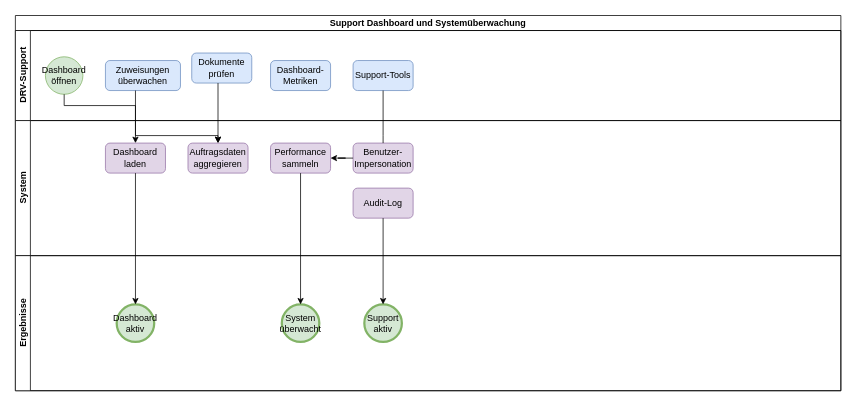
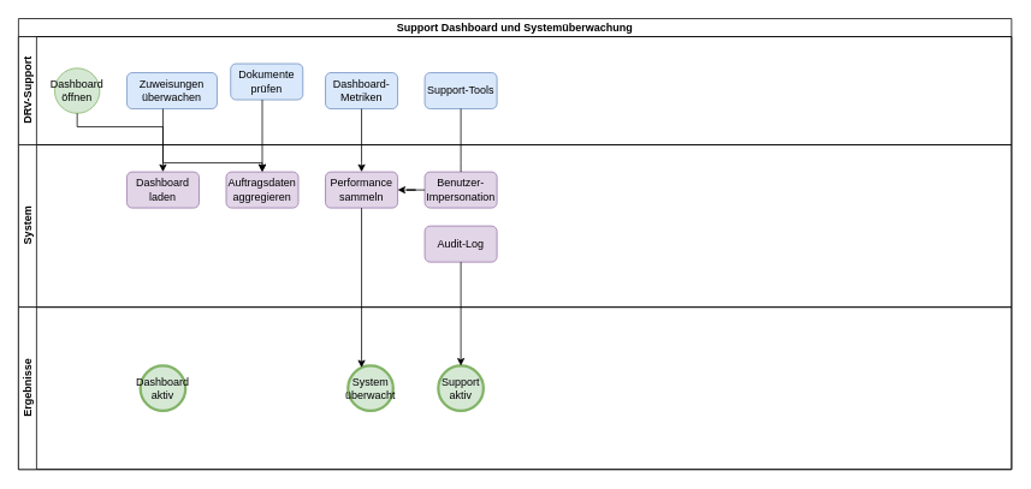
  <mxCell id="0" />
  <mxCell id="1" parent="0" />
  <mxCell id="2" value="Support Dashboard und Systemüberwachung" style="swimlane;html=1;childLayout=stackLayout;resizeParent=1;resizeParentMax=0;horizontal=1;startSize=20;horizontalStack=0;whiteSpace=wrap;" vertex="1" parent="1"><mxGeometry x="20" y="20" width="1100" height="500" as="geometry" /></mxCell>
  <mxCell id="3" value="DRV-Support" style="swimlane;html=1;startSize=20;horizontal=0;" vertex="1" parent="2"><mxGeometry y="20" width="1100" height="120" as="geometry" /></mxCell>
  <mxCell id="4" value="Dashboard öffnen" style="ellipse;whiteSpace=wrap;html=1;aspect=fixed;fillColor=#d5e8d4;strokeColor=#82b366;" vertex="1" parent="3"><mxGeometry x="40" y="35" width="50" height="50" as="geometry" /></mxCell>
  <mxCell id="5" value="Zuweisungen überwachen" style="rounded=1;whiteSpace=wrap;html=1;fillColor=#dae8fc;strokeColor=#6c8ebf;" vertex="1" parent="3"><mxGeometry x="120" y="40" width="100" height="40" as="geometry" /></mxCell>
  <mxCell id="6" value="Dokumente prüfen" style="rounded=1;whiteSpace=wrap;html=1;fillColor=#dae8fc;strokeColor=#6c8ebf;" vertex="1" parent="3"><mxGeometry x="235" y="30" width="80" height="40" as="geometry" /></mxCell>
  <mxCell id="7" value="Dashboard-Metriken" style="rounded=1;whiteSpace=wrap;html=1;fillColor=#dae8fc;strokeColor=#6c8ebf;" vertex="1" parent="3"><mxGeometry x="340" y="40" width="80" height="40" as="geometry" /></mxCell>
  <mxCell id="8" value="Support-Tools" style="rounded=1;whiteSpace=wrap;html=1;fillColor=#dae8fc;strokeColor=#6c8ebf;" vertex="1" parent="3"><mxGeometry x="450" y="40" width="80" height="40" as="geometry" /></mxCell>
  <mxCell id="9" value="System" style="swimlane;html=1;startSize=20;horizontal=0;" vertex="1" parent="2"><mxGeometry y="140" width="1100" height="180" as="geometry" /></mxCell>
  <mxCell id="10" value="Dashboard laden" style="rounded=1;whiteSpace=wrap;html=1;fillColor=#e1d5e7;strokeColor=#9673a6;" vertex="1" parent="9"><mxGeometry x="120" y="30" width="80" height="40" as="geometry" /></mxCell>
  <mxCell id="11" value="Auftragsdaten aggregieren" style="rounded=1;whiteSpace=wrap;html=1;fillColor=#e1d5e7;strokeColor=#9673a6;" vertex="1" parent="9"><mxGeometry x="230" y="30" width="80" height="40" as="geometry" /></mxCell>
  <mxCell id="12" value="Performance sammeln" style="rounded=1;whiteSpace=wrap;html=1;fillColor=#e1d5e7;strokeColor=#9673a6;" vertex="1" parent="9"><mxGeometry x="340" y="30" width="80" height="40" as="geometry" /></mxCell>
  <mxCell id="13" value="Benutzer-Impersonation" style="rounded=1;whiteSpace=wrap;html=1;fillColor=#e1d5e7;strokeColor=#9673a6;" vertex="1" parent="9"><mxGeometry x="450" y="30" width="80" height="40" as="geometry" /></mxCell>
  <mxCell id="14" value="Audit-Log" style="rounded=1;whiteSpace=wrap;html=1;fillColor=#e1d5e7;strokeColor=#9673a6;" vertex="1" parent="9"><mxGeometry x="450" y="90" width="80" height="40" as="geometry" /></mxCell>
  <mxCell id="15" value="Ergebnisse" style="swimlane;html=1;startSize=20;horizontal=0;" vertex="1" parent="2"><mxGeometry y="320" width="1100" height="180" as="geometry" /></mxCell>
  <mxCell id="16" value="Dashboard aktiv" style="ellipse;whiteSpace=wrap;html=1;aspect=fixed;fillColor=#d5e8d4;strokeColor=#82b366;strokeWidth=3;" vertex="1" parent="15"><mxGeometry x="135" y="65" width="50" height="50" as="geometry" /></mxCell>
- <mxCell id="17" value="System überwacht" style="ellipse;whiteSpace=wrap;html=1;aspect=fixed;fillColor=#d5e8d4;strokeColor=#82b366;strokeWidth=3;" vertex="1" parent="15"><mxGeometry x="355" y="65" width="50" height="50" as="geometry" /></mxCell>
+ <mxCell id="17" value="System überwacht" style="ellipse;whiteSpace=wrap;html=1;aspect=fixed;fillColor=#d5e8d4;strokeColor=#82b366;strokeWidth=3;" vertex="1" parent="15"><mxGeometry x="365" y="65" width="50" height="50" as="geometry" /></mxCell>
  <mxCell id="18" value="Support aktiv" style="ellipse;whiteSpace=wrap;html=1;aspect=fixed;fillColor=#d5e8d4;strokeColor=#82b366;strokeWidth=3;" vertex="1" parent="15"><mxGeometry x="465" y="65" width="50" height="50" as="geometry" /></mxCell>
  <mxCell id="19" value="" style="edgeStyle=orthogonalEdgeStyle;rounded=0;orthogonalLoop=1;jettySize=auto;html=1;" edge="1" parent="2" source="4" target="10"><mxGeometry relative="1" as="geometry"><Array as="points"><mxPoint x="65" y="120" /><mxPoint x="160" y="120" /><mxPoint x="160" y="170" /></Array></mxGeometry></mxCell>
- <mxCell id="20" value="" style="edgeStyle=orthogonalEdgeStyle;rounded=0;orthogonalLoop=1;jettySize=auto;html=1;" edge="1" parent="2" source="10" target="16"><mxGeometry relative="1" as="geometry"><Array as="points"><mxPoint x="160" y="410" /></Array></mxGeometry></mxCell>
  <mxCell id="21" value="" style="edgeStyle=orthogonalEdgeStyle;rounded=0;orthogonalLoop=1;jettySize=auto;html=1;" edge="1" parent="2" source="5" target="11"><mxGeometry relative="1" as="geometry"><Array as="points"><mxPoint x="160" y="160" /><mxPoint x="270" y="160" /><mxPoint x="270" y="170" /></Array></mxGeometry></mxCell>
  <mxCell id="22" value="" style="edgeStyle=orthogonalEdgeStyle;rounded=0;orthogonalLoop=1;jettySize=auto;html=1;" edge="1" parent="2" source="6" target="11"><mxGeometry relative="1" as="geometry"><Array as="points"><mxPoint x="270" y="160" /><mxPoint x="270" y="170" /></Array></mxGeometry></mxCell>
+ <mxCell id="23" value="" style="edgeStyle=orthogonalEdgeStyle;rounded=0;orthogonalLoop=1;jettySize=auto;html=1;" edge="1" parent="2" source="7" target="12"><mxGeometry relative="1" as="geometry"><Array as="points"><mxPoint x="380" y="160" /><mxPoint x="380" y="170" /></Array></mxGeometry></mxCell>
  <mxCell id="24" value="" style="edgeStyle=orthogonalEdgeStyle;rounded=0;orthogonalLoop=1;jettySize=auto;html=1;endArrow=none;" edge="1" parent="2" source="8" target="13"><mxGeometry relative="1" as="geometry"><Array as="points"><mxPoint x="490" y="160" /><mxPoint x="490" y="170" /></Array></mxGeometry></mxCell>
  <mxCell id="25" value="" style="edgeStyle=orthogonalEdgeStyle;rounded=0;orthogonalLoop=1;jettySize=auto;html=1;" edge="1" parent="2" source="12" target="17"><mxGeometry relative="1" as="geometry"><Array as="points"><mxPoint x="380" y="410" /></Array></mxGeometry></mxCell>
  <mxCell id="26" value="" style="edgeStyle=orthogonalEdgeStyle;rounded=0;orthogonalLoop=1;jettySize=auto;html=1;" edge="1" parent="2" source="13" target="12"><mxGeometry relative="1" as="geometry" /></mxCell>
  <mxCell id="27" value="" style="edgeStyle=orthogonalEdgeStyle;rounded=0;orthogonalLoop=1;jettySize=auto;html=1;" edge="1" parent="2" source="14" target="18"><mxGeometry relative="1" as="geometry"><Array as="points"><mxPoint x="490" y="410" /></Array></mxGeometry></mxCell>
